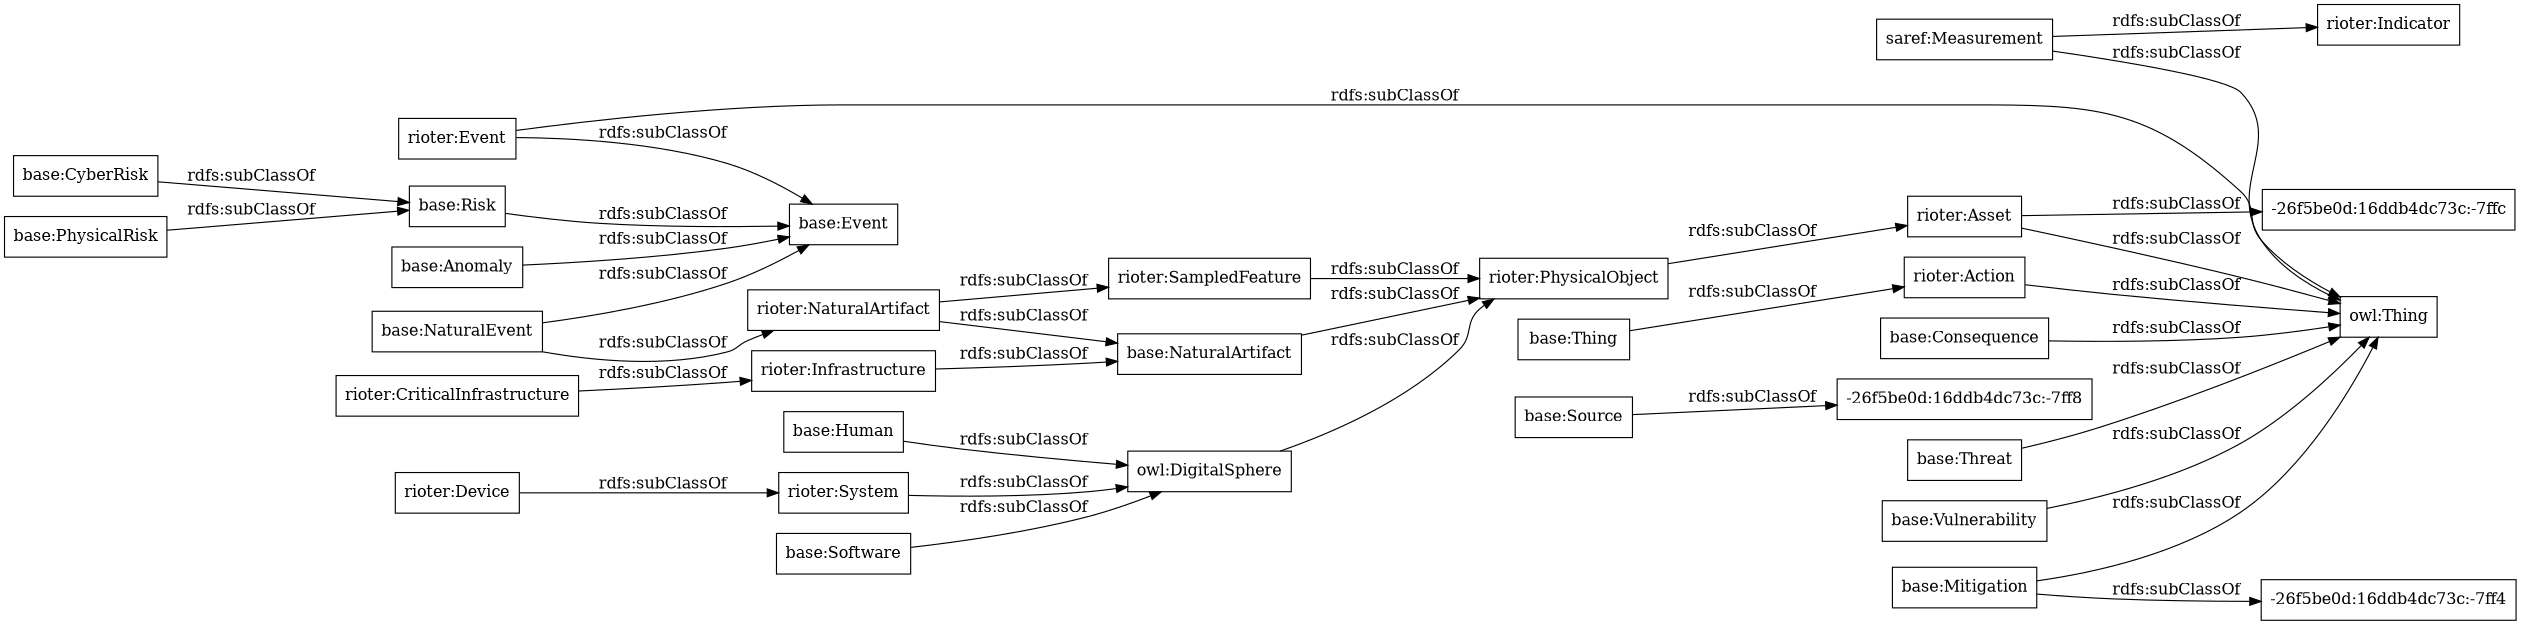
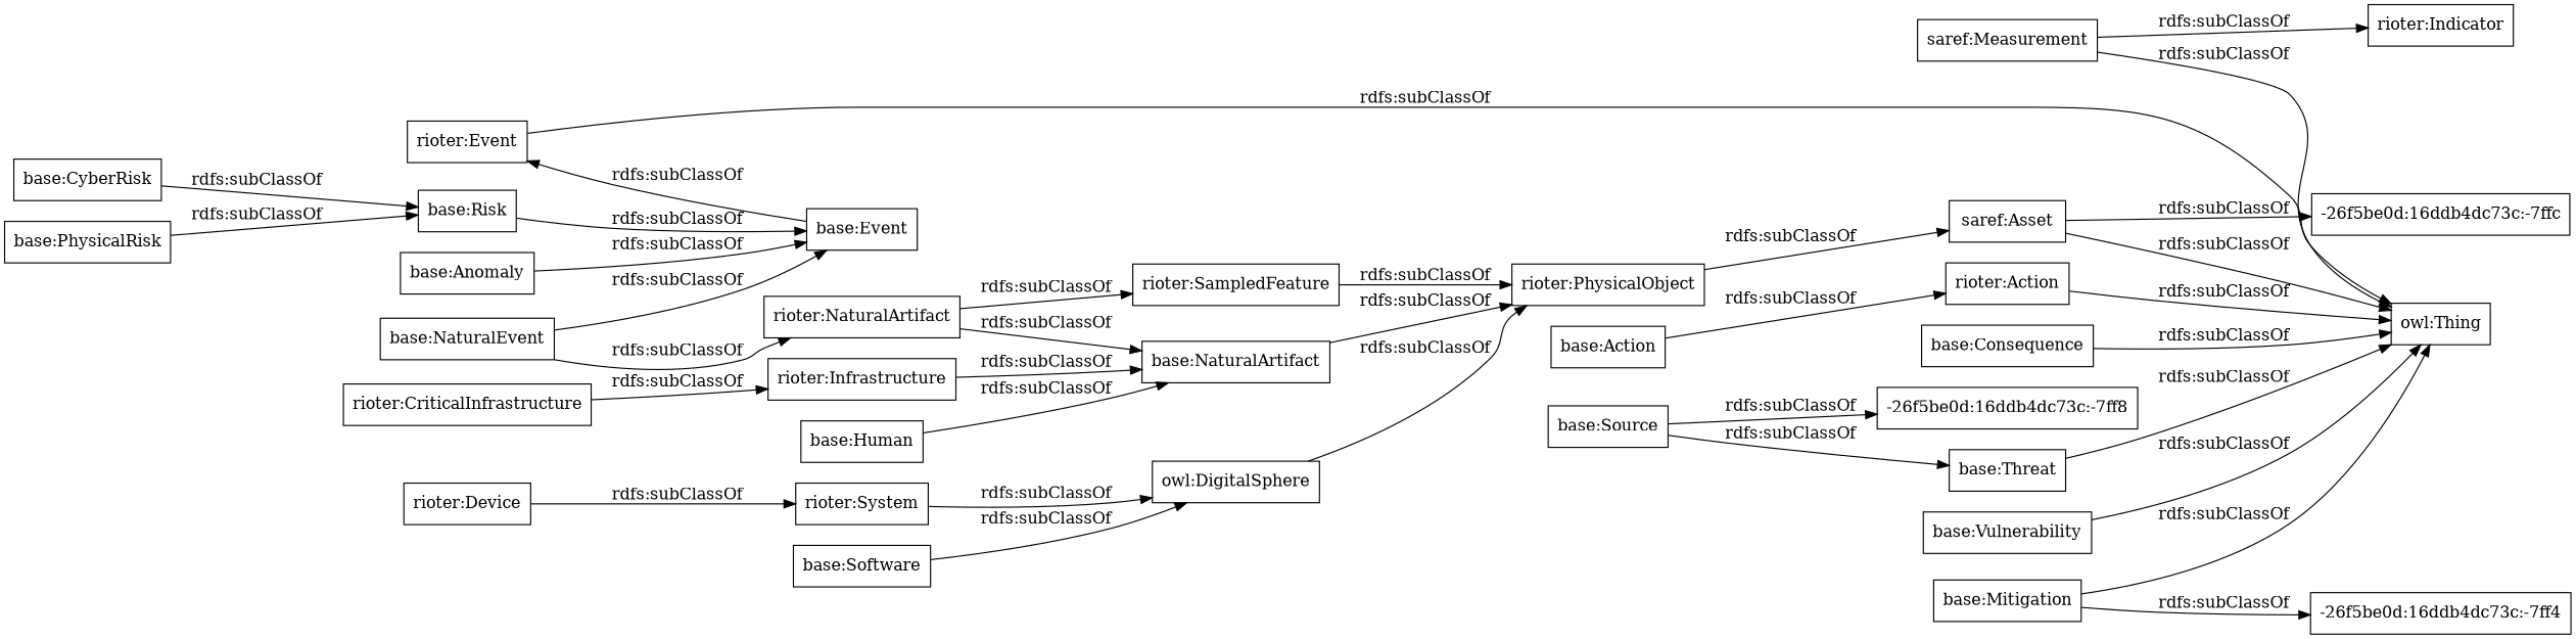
  digraph {
    rankdir=LR
    node [color=black shape=rectangle]
    n1 [label="owl:DigitalSphere"]
    "rioter:PhysicalObject"
-   "rioter:Asset"
+   "rioter:Asset" [label="saref:Asset"]
    "rioter:NaturalArtifact"
    "rioter:SampledFeature"
    n6 [label="base:NaturalArtifact"]
    "rioter:Device"
    "rioter:System"
    "saref:Measurement"
    "owl:Thing"
    "rioter:Indicator"
    "base:Event"
    "rioter:Event"
    "-26f5be0d:16ddb4dc73c:-7ffc"
    "rioter:Action"
    "base:Consequence"
    "base:Risk"
    "base:Source"
    "-26f5be0d:16ddb4dc73c:-7ff8"
    "base:Threat"
    "base:CyberRisk"
    "base:Software"
    "base:Vulnerability"
    "base:Anomaly"
    "rioter:Infrastructure"
    "rioter:CriticalInfrastructure"
    "base:NaturalEvent"
    "base:Human"
-   "base:Action" [label="base:Thing"]
+   "base:Action"
    "base:Mitigation"
    "-26f5be0d:16ddb4dc73c:-7ff4"
    "base:PhysicalRisk"
    n1 -> "rioter:PhysicalObject" [label="rdfs:subClassOf"]
    "rioter:PhysicalObject" -> "rioter:Asset" [label="rdfs:subClassOf"]
    "rioter:Asset" -> "owl:Thing" [label="rdfs:subClassOf"]
    "rioter:Asset" -> "-26f5be0d:16ddb4dc73c:-7ffc" [label="rdfs:subClassOf"]
    "rioter:NaturalArtifact" -> "rioter:SampledFeature" [label="rdfs:subClassOf"]
    "rioter:NaturalArtifact" -> n6 [label="rdfs:subClassOf"]
    "rioter:SampledFeature" -> "rioter:PhysicalObject" [label="rdfs:subClassOf"]
    n6 -> "rioter:PhysicalObject" [label="rdfs:subClassOf"]
    "rioter:Device" -> "rioter:System" [label="rdfs:subClassOf"]
    "rioter:System" -> n1 [label="rdfs:subClassOf"]
    "saref:Measurement" -> "owl:Thing" [label="rdfs:subClassOf"]
    "saref:Measurement" -> "rioter:Indicator" [label="rdfs:subClassOf"]
-   "rioter:Event" -> "base:Event" [label="rdfs:subClassOf"]
+   "base:Event" -> "rioter:Event" [label="rdfs:subClassOf"]
    "rioter:Event" -> "owl:Thing" [label="rdfs:subClassOf"]
    "rioter:Action" -> "owl:Thing" [label="rdfs:subClassOf"]
    "base:Consequence" -> "owl:Thing" [label="rdfs:subClassOf"]
    "base:Risk" -> "base:Event" [label="rdfs:subClassOf"]
    "base:Source" -> "-26f5be0d:16ddb4dc73c:-7ff8" [label="rdfs:subClassOf"]
+   "base:Source" -> "base:Threat" [label="rdfs:subClassOf"]
    "base:Threat" -> "owl:Thing" [label="rdfs:subClassOf"]
    "base:CyberRisk" -> "base:Risk" [label="rdfs:subClassOf"]
    "base:Software" -> n1 [label="rdfs:subClassOf"]
    "base:Vulnerability" -> "owl:Thing" [label="rdfs:subClassOf"]
    "base:Anomaly" -> "base:Event" [label="rdfs:subClassOf"]
    "rioter:Infrastructure" -> n6 [label="rdfs:subClassOf"]
    "rioter:CriticalInfrastructure" -> "rioter:Infrastructure" [label="rdfs:subClassOf"]
    "base:NaturalEvent" -> "rioter:NaturalArtifact" [label="rdfs:subClassOf"]
    "base:NaturalEvent" -> "base:Event" [label="rdfs:subClassOf"]
-   "base:Human" -> n1 [label="rdfs:subClassOf"]
+   "base:Human" -> n6 [label="rdfs:subClassOf"]
    "base:Action" -> "rioter:Action" [label="rdfs:subClassOf"]
    "base:Mitigation" -> "owl:Thing" [label="rdfs:subClassOf"]
    "base:Mitigation" -> "-26f5be0d:16ddb4dc73c:-7ff4" [label="rdfs:subClassOf"]
    "base:PhysicalRisk" -> "base:Risk" [label="rdfs:subClassOf"]
  }
